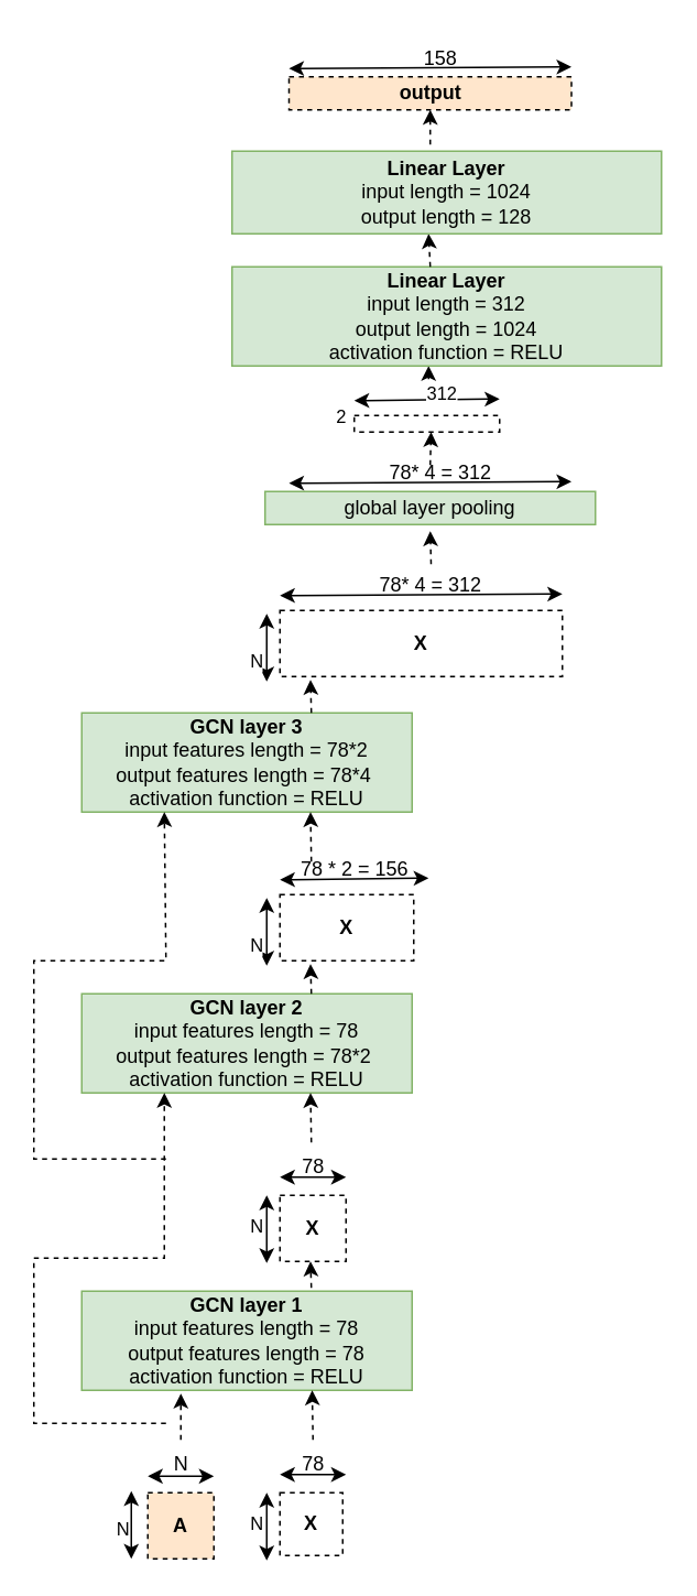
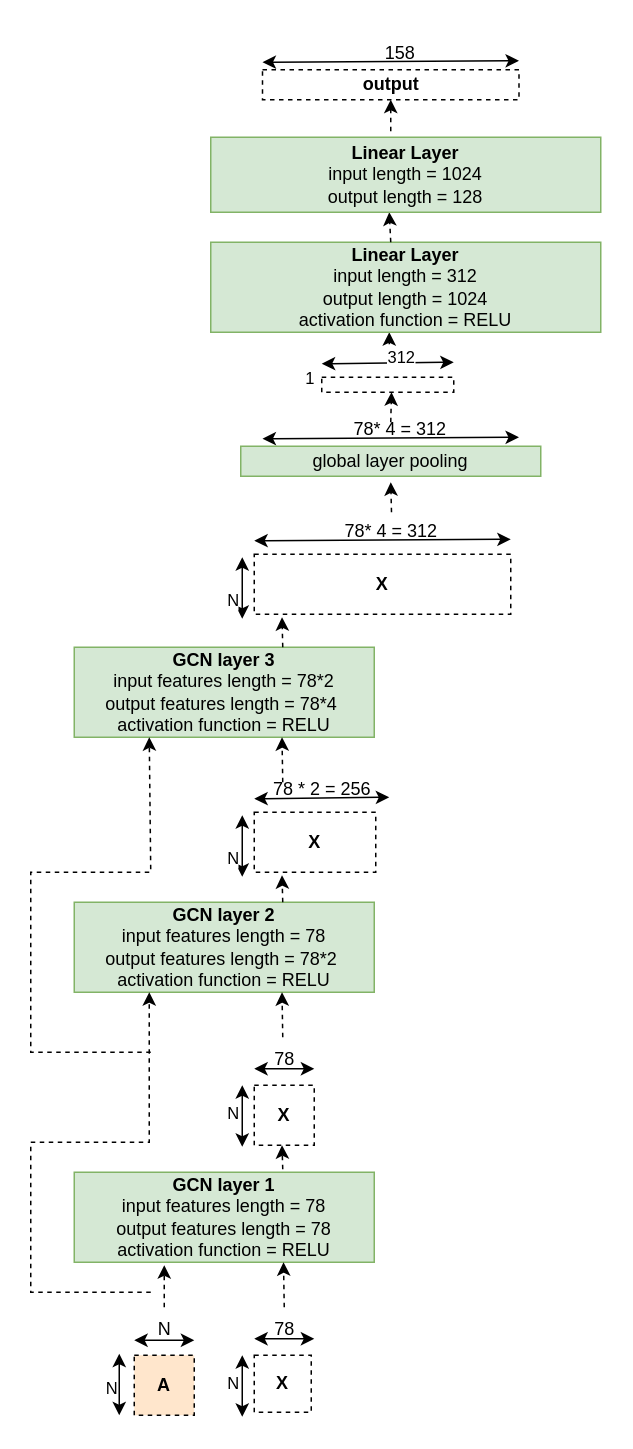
  <mxCell id="0" />
  <mxCell id="1" parent="0" />
  <mxCell id="2" value="&lt;b&gt;GCN layer 1&lt;/b&gt;&lt;div&gt;&lt;div&gt;input features length = 78&lt;/div&gt;&lt;div&gt;output features length = 78&lt;/div&gt;&lt;div&gt;activation function = RELU&lt;/div&gt;&lt;/div&gt;" style="rounded=0;whiteSpace=wrap;html=1;fillColor=#d5e8d4;strokeColor=#82b366;" parent="1" vertex="1"><mxGeometry x="49" y="781" width="200" height="60" as="geometry" /></mxCell>
  <mxCell id="3" value="&lt;b&gt;GCN layer 2&lt;/b&gt;&lt;div&gt;&lt;div&gt;input features length = 78&lt;/div&gt;&lt;div&gt;output features length = 78*2&amp;nbsp;&lt;/div&gt;&lt;div&gt;activation function = RELU&lt;/div&gt;&lt;/div&gt;" style="rounded=0;whiteSpace=wrap;html=1;fillColor=#d5e8d4;strokeColor=#82b366;" parent="1" vertex="1"><mxGeometry x="49" y="601" width="200" height="60" as="geometry" /></mxCell>
  <mxCell id="4" value="&lt;b&gt;GCN layer 3&lt;/b&gt;&lt;div&gt;&lt;div&gt;input features length = 78*2&lt;/div&gt;&lt;div&gt;output features length = 78*4&amp;nbsp;&lt;/div&gt;&lt;div&gt;activation function = RELU&lt;/div&gt;&lt;/div&gt;" style="rounded=0;whiteSpace=wrap;html=1;fillColor=#d5e8d4;strokeColor=#82b366;" parent="1" vertex="1"><mxGeometry x="49" y="431" width="200" height="60" as="geometry" /></mxCell>
  <mxCell id="5" value="&lt;b&gt;A&lt;/b&gt;" style="whiteSpace=wrap;html=1;aspect=fixed;dashed=1;fillColor=#ffe6cc;" parent="1" vertex="1"><mxGeometry x="89" y="903" width="40" height="40" as="geometry" /></mxCell>
  <mxCell id="6" value="&lt;b&gt;X&lt;/b&gt;" style="whiteSpace=wrap;html=1;aspect=fixed;dashed=1;" parent="1" vertex="1"><mxGeometry x="169" y="903" width="38" height="38" as="geometry" /></mxCell>
  <mxCell id="7" value="" style="endArrow=classic;startArrow=classic;html=1;rounded=0;" parent="1" edge="1"><mxGeometry width="50" height="50" relative="1" as="geometry"><mxPoint x="89" y="893" as="sourcePoint" /><mxPoint x="129" y="893" as="targetPoint" /></mxGeometry></mxCell>
  <mxCell id="8" value="" style="endArrow=classic;startArrow=classic;html=1;rounded=0;" parent="1" edge="1"><mxGeometry width="50" height="50" relative="1" as="geometry"><mxPoint x="169" y="892" as="sourcePoint" /><mxPoint x="209" y="892" as="targetPoint" /></mxGeometry></mxCell>
  <mxCell id="9" value="" style="endArrow=classic;startArrow=classic;html=1;rounded=0;" parent="1" edge="1"><mxGeometry width="50" height="50" relative="1" as="geometry"><mxPoint x="79" y="943" as="sourcePoint" /><mxPoint x="79" y="902" as="targetPoint" /></mxGeometry></mxCell>
  <mxCell id="10" value="N" style="edgeLabel;html=1;align=center;verticalAlign=middle;resizable=0;points=[];" parent="9" vertex="1" connectable="0"><mxGeometry x="-0.073" y="4" relative="1" as="geometry"><mxPoint x="-2" as="offset" /></mxGeometry></mxCell>
  <mxCell id="11" value="" style="endArrow=classic;startArrow=classic;html=1;rounded=0;" parent="1" edge="1"><mxGeometry width="50" height="50" relative="1" as="geometry"><mxPoint x="161" y="944" as="sourcePoint" /><mxPoint x="161" y="903" as="targetPoint" /></mxGeometry></mxCell>
  <mxCell id="12" value="N" style="text;html=1;align=center;verticalAlign=middle;resizable=0;points=[];autosize=1;strokeColor=none;fillColor=none;" parent="1" vertex="1"><mxGeometry x="94" y="871" width="30" height="30" as="geometry" /></mxCell>
  <mxCell id="13" value="78" style="text;html=1;align=center;verticalAlign=middle;resizable=0;points=[];autosize=1;strokeColor=none;fillColor=none;" parent="1" vertex="1"><mxGeometry x="169" y="871" width="40" height="30" as="geometry" /></mxCell>
  <mxCell id="14" value="N" style="edgeLabel;html=1;align=center;verticalAlign=middle;resizable=0;points=[];" parent="1" vertex="1" connectable="0"><mxGeometry x="149" y="873" as="geometry"><mxPoint x="5" y="48" as="offset" /></mxGeometry></mxCell>
  <mxCell id="15" value="" style="endArrow=classic;html=1;rounded=0;entryX=0.295;entryY=1.05;entryDx=0;entryDy=0;entryPerimeter=0;dashed=1;" parent="1" edge="1"><mxGeometry width="50" height="50" relative="1" as="geometry"><mxPoint x="109" y="871" as="sourcePoint" /><mxPoint x="109" y="843" as="targetPoint" /></mxGeometry></mxCell>
  <mxCell id="16" value="" style="endArrow=classic;html=1;rounded=0;entryX=0.295;entryY=1.05;entryDx=0;entryDy=0;entryPerimeter=0;dashed=1;" parent="1" edge="1"><mxGeometry width="50" height="50" relative="1" as="geometry"><mxPoint x="189" y="871" as="sourcePoint" /><mxPoint x="188.5" y="841" as="targetPoint" /></mxGeometry></mxCell>
  <mxCell id="17" value="&lt;b&gt;X&lt;/b&gt;" style="whiteSpace=wrap;html=1;aspect=fixed;dashed=1;" parent="1" vertex="1"><mxGeometry x="169" y="723" width="40" height="40" as="geometry" /></mxCell>
  <mxCell id="18" value="" style="endArrow=classic;startArrow=classic;html=1;rounded=0;" parent="1" edge="1"><mxGeometry width="50" height="50" relative="1" as="geometry"><mxPoint x="169" y="712" as="sourcePoint" /><mxPoint x="209" y="712" as="targetPoint" /></mxGeometry></mxCell>
  <mxCell id="19" value="" style="endArrow=classic;startArrow=classic;html=1;rounded=0;" parent="1" edge="1"><mxGeometry width="50" height="50" relative="1" as="geometry"><mxPoint x="161" y="764" as="sourcePoint" /><mxPoint x="161" y="723" as="targetPoint" /></mxGeometry></mxCell>
  <mxCell id="20" value="78" style="text;html=1;align=center;verticalAlign=middle;resizable=0;points=[];autosize=1;strokeColor=none;fillColor=none;" parent="1" vertex="1"><mxGeometry x="169" y="691" width="40" height="30" as="geometry" /></mxCell>
  <mxCell id="21" value="N" style="edgeLabel;html=1;align=center;verticalAlign=middle;resizable=0;points=[];" parent="1" vertex="1" connectable="0"><mxGeometry x="149" y="693" as="geometry"><mxPoint x="5" y="48" as="offset" /></mxGeometry></mxCell>
  <mxCell id="22" value="" style="endArrow=classic;html=1;rounded=0;entryX=0.295;entryY=1.05;entryDx=0;entryDy=0;entryPerimeter=0;dashed=1;exitX=0.695;exitY=-0.033;exitDx=0;exitDy=0;exitPerimeter=0;" parent="1" edge="1" source="2"><mxGeometry width="50" height="50" relative="1" as="geometry"><mxPoint x="188.5" y="803" as="sourcePoint" /><mxPoint x="187.5" y="763" as="targetPoint" /></mxGeometry></mxCell>
  <mxCell id="23" value="" style="endArrow=classic;html=1;rounded=0;entryX=0.295;entryY=1.05;entryDx=0;entryDy=0;entryPerimeter=0;dashed=1;" parent="1" edge="1"><mxGeometry width="50" height="50" relative="1" as="geometry"><mxPoint x="188" y="691" as="sourcePoint" /><mxPoint x="187.5" y="661" as="targetPoint" /></mxGeometry></mxCell>
  <mxCell id="24" value="" style="endArrow=classic;startArrow=classic;html=1;rounded=0;" parent="1" edge="1"><mxGeometry width="50" height="50" relative="1" as="geometry"><mxPoint x="169" y="532" as="sourcePoint" /><mxPoint x="259" y="531" as="targetPoint" /></mxGeometry></mxCell>
  <mxCell id="25" value="" style="endArrow=classic;startArrow=classic;html=1;rounded=0;" parent="1" edge="1"><mxGeometry width="50" height="50" relative="1" as="geometry"><mxPoint x="161" y="584" as="sourcePoint" /><mxPoint x="161" y="543" as="targetPoint" /></mxGeometry></mxCell>
- <mxCell id="26" value="78 * 2 = 156" style="text;html=1;align=center;verticalAlign=middle;resizable=0;points=[];autosize=1;strokeColor=none;fillColor=none;" parent="1" vertex="1"><mxGeometry x="169" y="511" width="90" height="30" as="geometry" /></mxCell>
+ <mxCell id="26" value="78 * 2 = 256" style="text;html=1;align=center;verticalAlign=middle;resizable=0;points=[];autosize=1;strokeColor=none;fillColor=none;" parent="1" vertex="1"><mxGeometry x="169" y="511" width="90" height="30" as="geometry" /></mxCell>
  <mxCell id="27" value="N" style="edgeLabel;html=1;align=center;verticalAlign=middle;resizable=0;points=[];" parent="1" vertex="1" connectable="0"><mxGeometry x="149" y="523" as="geometry"><mxPoint x="5" y="48" as="offset" /></mxGeometry></mxCell>
  <mxCell id="28" value="" style="endArrow=classic;html=1;rounded=0;entryX=0.295;entryY=1.05;entryDx=0;entryDy=0;entryPerimeter=0;dashed=1;" parent="1" edge="1"><mxGeometry width="50" height="50" relative="1" as="geometry"><mxPoint x="188" y="601" as="sourcePoint" /><mxPoint x="187.5" y="583" as="targetPoint" /></mxGeometry></mxCell>
  <mxCell id="29" value="" style="endArrow=classic;html=1;rounded=0;entryX=0.295;entryY=1.05;entryDx=0;entryDy=0;entryPerimeter=0;dashed=1;" parent="1" edge="1"><mxGeometry width="50" height="50" relative="1" as="geometry"><mxPoint x="188" y="521" as="sourcePoint" /><mxPoint x="187.5" y="491" as="targetPoint" /></mxGeometry></mxCell>
  <mxCell id="30" value="&lt;b&gt;X&lt;/b&gt;" style="rounded=0;whiteSpace=wrap;html=1;dashed=1;" parent="1" vertex="1"><mxGeometry x="169" y="541" width="81" height="40" as="geometry" /></mxCell>
  <mxCell id="31" value="" style="endArrow=classic;startArrow=classic;html=1;rounded=0;" parent="1" edge="1"><mxGeometry width="50" height="50" relative="1" as="geometry"><mxPoint x="169" y="360" as="sourcePoint" /><mxPoint x="340" y="359" as="targetPoint" /></mxGeometry></mxCell>
  <mxCell id="32" value="" style="endArrow=classic;startArrow=classic;html=1;rounded=0;" parent="1" edge="1"><mxGeometry width="50" height="50" relative="1" as="geometry"><mxPoint x="161" y="412" as="sourcePoint" /><mxPoint x="161" y="371" as="targetPoint" /></mxGeometry></mxCell>
  <mxCell id="33" value="N" style="edgeLabel;html=1;align=center;verticalAlign=middle;resizable=0;points=[];" parent="1" vertex="1" connectable="0"><mxGeometry x="149" y="351" as="geometry"><mxPoint x="5" y="48" as="offset" /></mxGeometry></mxCell>
  <mxCell id="34" value="" style="endArrow=classic;html=1;rounded=0;entryX=0.295;entryY=1.05;entryDx=0;entryDy=0;entryPerimeter=0;dashed=1;" parent="1" edge="1"><mxGeometry width="50" height="50" relative="1" as="geometry"><mxPoint x="188" y="431" as="sourcePoint" /><mxPoint x="187.5" y="411" as="targetPoint" /></mxGeometry></mxCell>
  <mxCell id="35" value="&lt;b&gt;X&lt;/b&gt;" style="rounded=0;whiteSpace=wrap;html=1;dashed=1;" parent="1" vertex="1"><mxGeometry x="169" y="369" width="171" height="40" as="geometry" /></mxCell>
  <mxCell id="36" value="78* 4 = 312" style="text;html=1;align=center;verticalAlign=middle;resizable=0;points=[];autosize=1;strokeColor=none;fillColor=none;" parent="1" vertex="1"><mxGeometry x="215" y="339" width="90" height="30" as="geometry" /></mxCell>
  <mxCell id="37" value="global layer pooling" style="rounded=0;whiteSpace=wrap;html=1;fillColor=#d5e8d4;strokeColor=#82b366;" parent="1" vertex="1"><mxGeometry x="160" y="297" width="200" height="20" as="geometry" /></mxCell>
  <mxCell id="38" value="" style="endArrow=classic;html=1;rounded=0;entryX=0.295;entryY=1.05;entryDx=0;entryDy=0;entryPerimeter=0;dashed=1;" parent="1" edge="1"><mxGeometry width="50" height="50" relative="1" as="geometry"><mxPoint x="259" y="241" as="sourcePoint" /><mxPoint x="259" y="221" as="targetPoint" /></mxGeometry></mxCell>
  <mxCell id="39" value="&lt;b&gt;Linear Layer&lt;/b&gt;&lt;div&gt;input length = 312&lt;/div&gt;&lt;div&gt;output length = 1024&lt;/div&gt;&lt;div&gt;activation function = RELU&lt;br&gt;&lt;/div&gt;" style="rounded=0;whiteSpace=wrap;html=1;fillColor=#d5e8d4;strokeColor=#82b366;" parent="1" vertex="1"><mxGeometry x="140" y="161" width="260" height="60" as="geometry" /></mxCell>
  <mxCell id="40" value="" style="endArrow=classic;html=1;rounded=0;entryX=0.295;entryY=1.05;entryDx=0;entryDy=0;entryPerimeter=0;dashed=1;" parent="1" edge="1"><mxGeometry width="50" height="50" relative="1" as="geometry"><mxPoint x="260" y="161" as="sourcePoint" /><mxPoint x="259" y="141" as="targetPoint" /></mxGeometry></mxCell>
  <mxCell id="41" value="&lt;b&gt;Linear Layer&lt;/b&gt;&lt;div&gt;input length = 1024&lt;/div&gt;&lt;div&gt;output length = 128&lt;/div&gt;" style="rounded=0;whiteSpace=wrap;html=1;fillColor=#d5e8d4;strokeColor=#82b366;" parent="1" vertex="1"><mxGeometry x="140" y="91" width="260" height="50" as="geometry" /></mxCell>
  <mxCell id="42" value="" style="endArrow=classic;html=1;rounded=0;dashed=1;" parent="1" edge="1"><mxGeometry width="50" height="50" relative="1" as="geometry"><mxPoint x="260.5" y="341" as="sourcePoint" /><mxPoint x="260" y="321" as="targetPoint" /></mxGeometry></mxCell>
- <mxCell id="43" value="&lt;b&gt;output&lt;/b&gt;" style="rounded=0;whiteSpace=wrap;html=1;dashed=1;fillColor=#ffe6cc;" parent="1" vertex="1"><mxGeometry x="174.5" y="46" width="171" height="20" as="geometry" /></mxCell>
+ <mxCell id="43" value="&lt;b&gt;output&lt;/b&gt;" style="rounded=0;whiteSpace=wrap;html=1;dashed=1;" parent="1" vertex="1"><mxGeometry x="174.5" y="46" width="171" height="20" as="geometry" /></mxCell>
  <mxCell id="44" value="" style="endArrow=classic;startArrow=classic;html=1;rounded=0;" parent="1" edge="1"><mxGeometry width="50" height="50" relative="1" as="geometry"><mxPoint x="174.5" y="41" as="sourcePoint" /><mxPoint x="345.5" y="40" as="targetPoint" /></mxGeometry></mxCell>
  <mxCell id="45" value="158" style="text;html=1;align=center;verticalAlign=middle;resizable=0;points=[];autosize=1;strokeColor=none;fillColor=none;" parent="1" vertex="1"><mxGeometry x="245.5" y="20" width="40" height="30" as="geometry" /></mxCell>
  <mxCell id="46" value="" style="endArrow=classic;html=1;rounded=0;entryX=0.5;entryY=1;entryDx=0;entryDy=0;dashed=1;" parent="1" edge="1" target="43"><mxGeometry width="50" height="50" relative="1" as="geometry"><mxPoint x="260" y="87" as="sourcePoint" /><mxPoint x="259" y="86" as="targetPoint" /></mxGeometry></mxCell>
  <mxCell id="47" value="" style="endArrow=classic;html=1;rounded=0;entryX=0.25;entryY=1;entryDx=0;entryDy=0;dashed=1;" edge="1" parent="1" target="3"><mxGeometry width="50" height="50" relative="1" as="geometry"><mxPoint x="100" y="861" as="sourcePoint" /><mxPoint x="100" y="721" as="targetPoint" /><Array as="points"><mxPoint x="20" y="861" /><mxPoint x="20" y="761" /><mxPoint x="60" y="761" /><mxPoint x="99" y="761" /></Array></mxGeometry></mxCell>
  <mxCell id="48" value="" style="endArrow=classic;html=1;rounded=0;entryX=0.25;entryY=1;entryDx=0;entryDy=0;dashed=1;" edge="1" parent="1" target="4"><mxGeometry width="50" height="50" relative="1" as="geometry"><mxPoint x="100" y="701" as="sourcePoint" /><mxPoint x="100" y="521" as="targetPoint" /><Array as="points"><mxPoint x="20" y="701" /><mxPoint x="20" y="581" /><mxPoint x="100" y="581" /></Array></mxGeometry></mxCell>
  <mxCell id="49" value="" style="endArrow=classic;startArrow=classic;html=1;rounded=0;" edge="1" parent="1"><mxGeometry width="50" height="50" relative="1" as="geometry"><mxPoint x="174.5" y="292" as="sourcePoint" /><mxPoint x="345.5" y="291" as="targetPoint" /></mxGeometry></mxCell>
  <mxCell id="50" value="78* 4 = 312" style="text;html=1;align=center;verticalAlign=middle;resizable=0;points=[];autosize=1;strokeColor=none;fillColor=none;" vertex="1" parent="1"><mxGeometry x="220.5" y="271" width="90" height="30" as="geometry" /></mxCell>
  <mxCell id="51" value="" style="endArrow=classic;html=1;rounded=0;dashed=1;" edge="1" parent="1"><mxGeometry width="50" height="50" relative="1" as="geometry"><mxPoint x="260" y="281" as="sourcePoint" /><mxPoint x="260.5" y="261" as="targetPoint" /></mxGeometry></mxCell>
- <mxCell id="52" value="2" style="edgeLabel;html=1;align=center;verticalAlign=middle;resizable=0;points=[];" vertex="1" connectable="0" parent="1"><mxGeometry x="209" y="259" as="geometry"><mxPoint x="-4" y="-8" as="offset" /></mxGeometry></mxCell>
+ <mxCell id="52" value="1" style="edgeLabel;html=1;align=center;verticalAlign=middle;resizable=0;points=[];" vertex="1" connectable="0" parent="1"><mxGeometry x="209" y="259" as="geometry"><mxPoint x="-4" y="-8" as="offset" /></mxGeometry></mxCell>
  <mxCell id="53" value="" style="rounded=0;whiteSpace=wrap;html=1;dashed=1;" vertex="1" parent="1"><mxGeometry x="214" y="251" width="88" height="10" as="geometry" /></mxCell>
  <mxCell id="54" value="" style="endArrow=classic;startArrow=classic;html=1;rounded=0;" edge="1" parent="1"><mxGeometry width="50" height="50" relative="1" as="geometry"><mxPoint x="214" y="242" as="sourcePoint" /><mxPoint x="302" y="241" as="targetPoint" /></mxGeometry></mxCell>
  <mxCell id="55" value="312" style="edgeLabel;html=1;align=center;verticalAlign=middle;resizable=0;points=[];" vertex="1" connectable="0" parent="54"><mxGeometry x="0.206" y="4" relative="1" as="geometry"><mxPoint as="offset" /></mxGeometry></mxCell>
